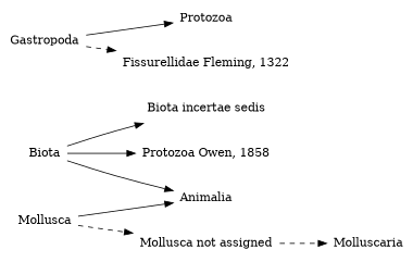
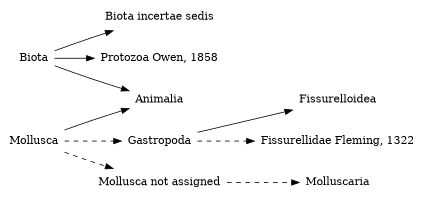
  digraph {
    rankdir=LR
    node [color=brown shape=plaintext]
    edge [style=solid]
    n1 [label=Biota]
    n2 [label="Biota incertae sedis"]
    n3 [color=darkorange label="Protozoa Owen, 1858"]
    n4 [color=darkorange label=Animalia]
    n5 [label=Mollusca]
    n6 [label=Gastropoda]
    n7 [label="Mollusca not assigned"]
-   n8 [color=darkorange label=Protozoa]
+   n8 [color=darkorange label=Fissurelloidea]
    n9 [color=darkorange label="Fissurellidae Fleming, 1322"]
    n10 [color=darkorange label=Molluscaria]
    n1 -> n2
    n1 -> n3
    n1 -> n4
    n5 -> n4
+   n5 -> n6 [style=dashed]
    n5 -> n7 [style=dashed]
    n6 -> n8
    n6 -> n9 [style=dashed]
    n7 -> n10 [style=dashed]
  }
